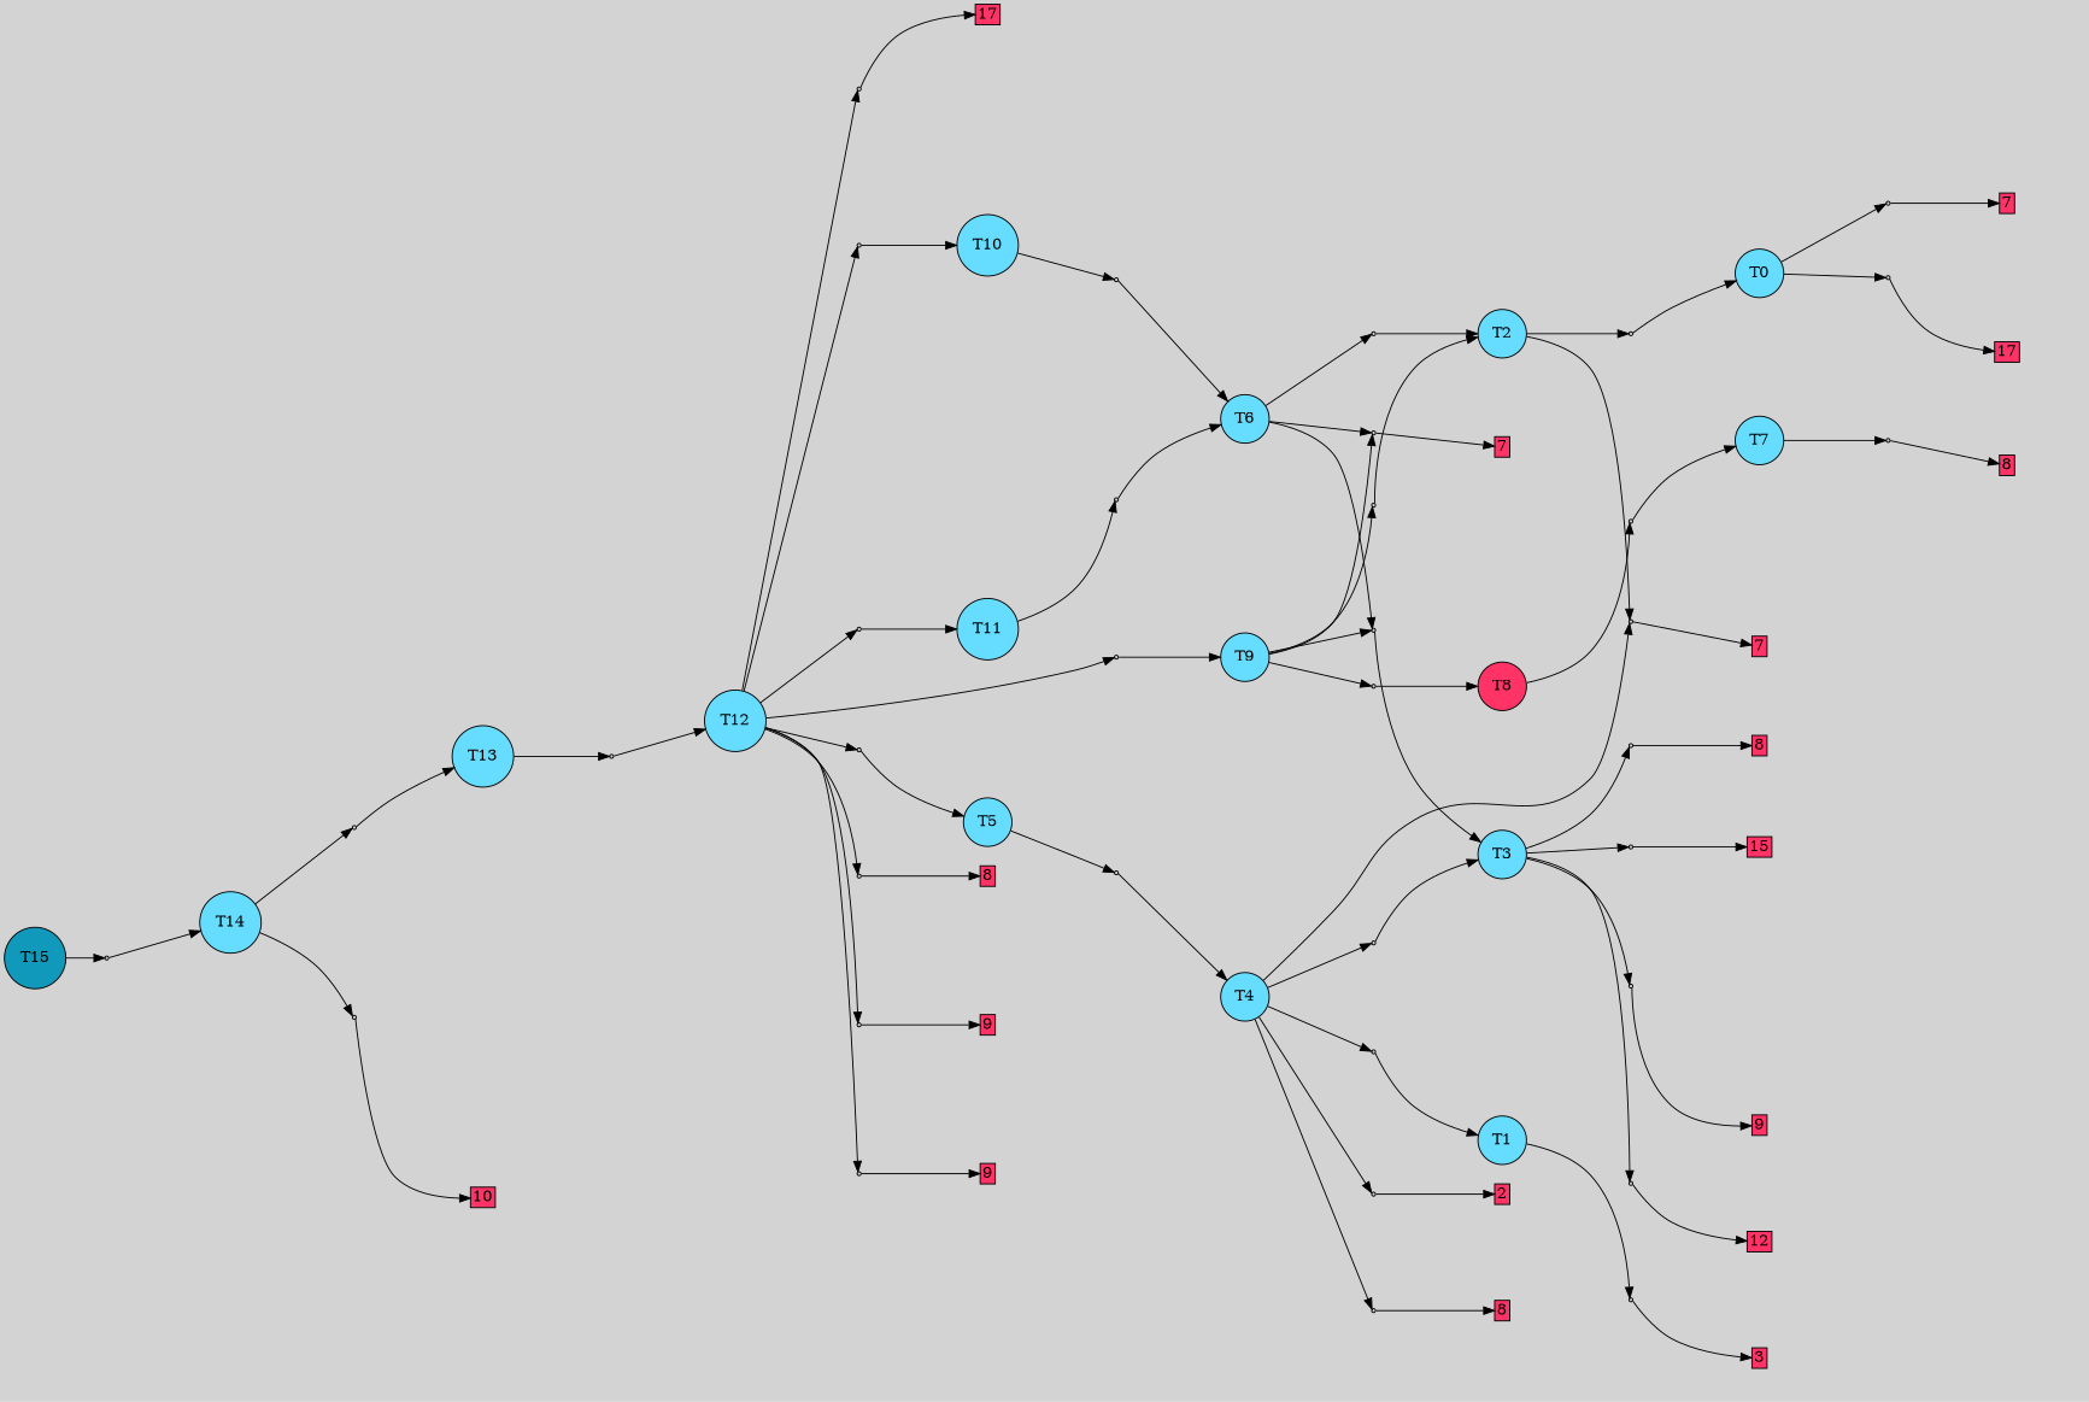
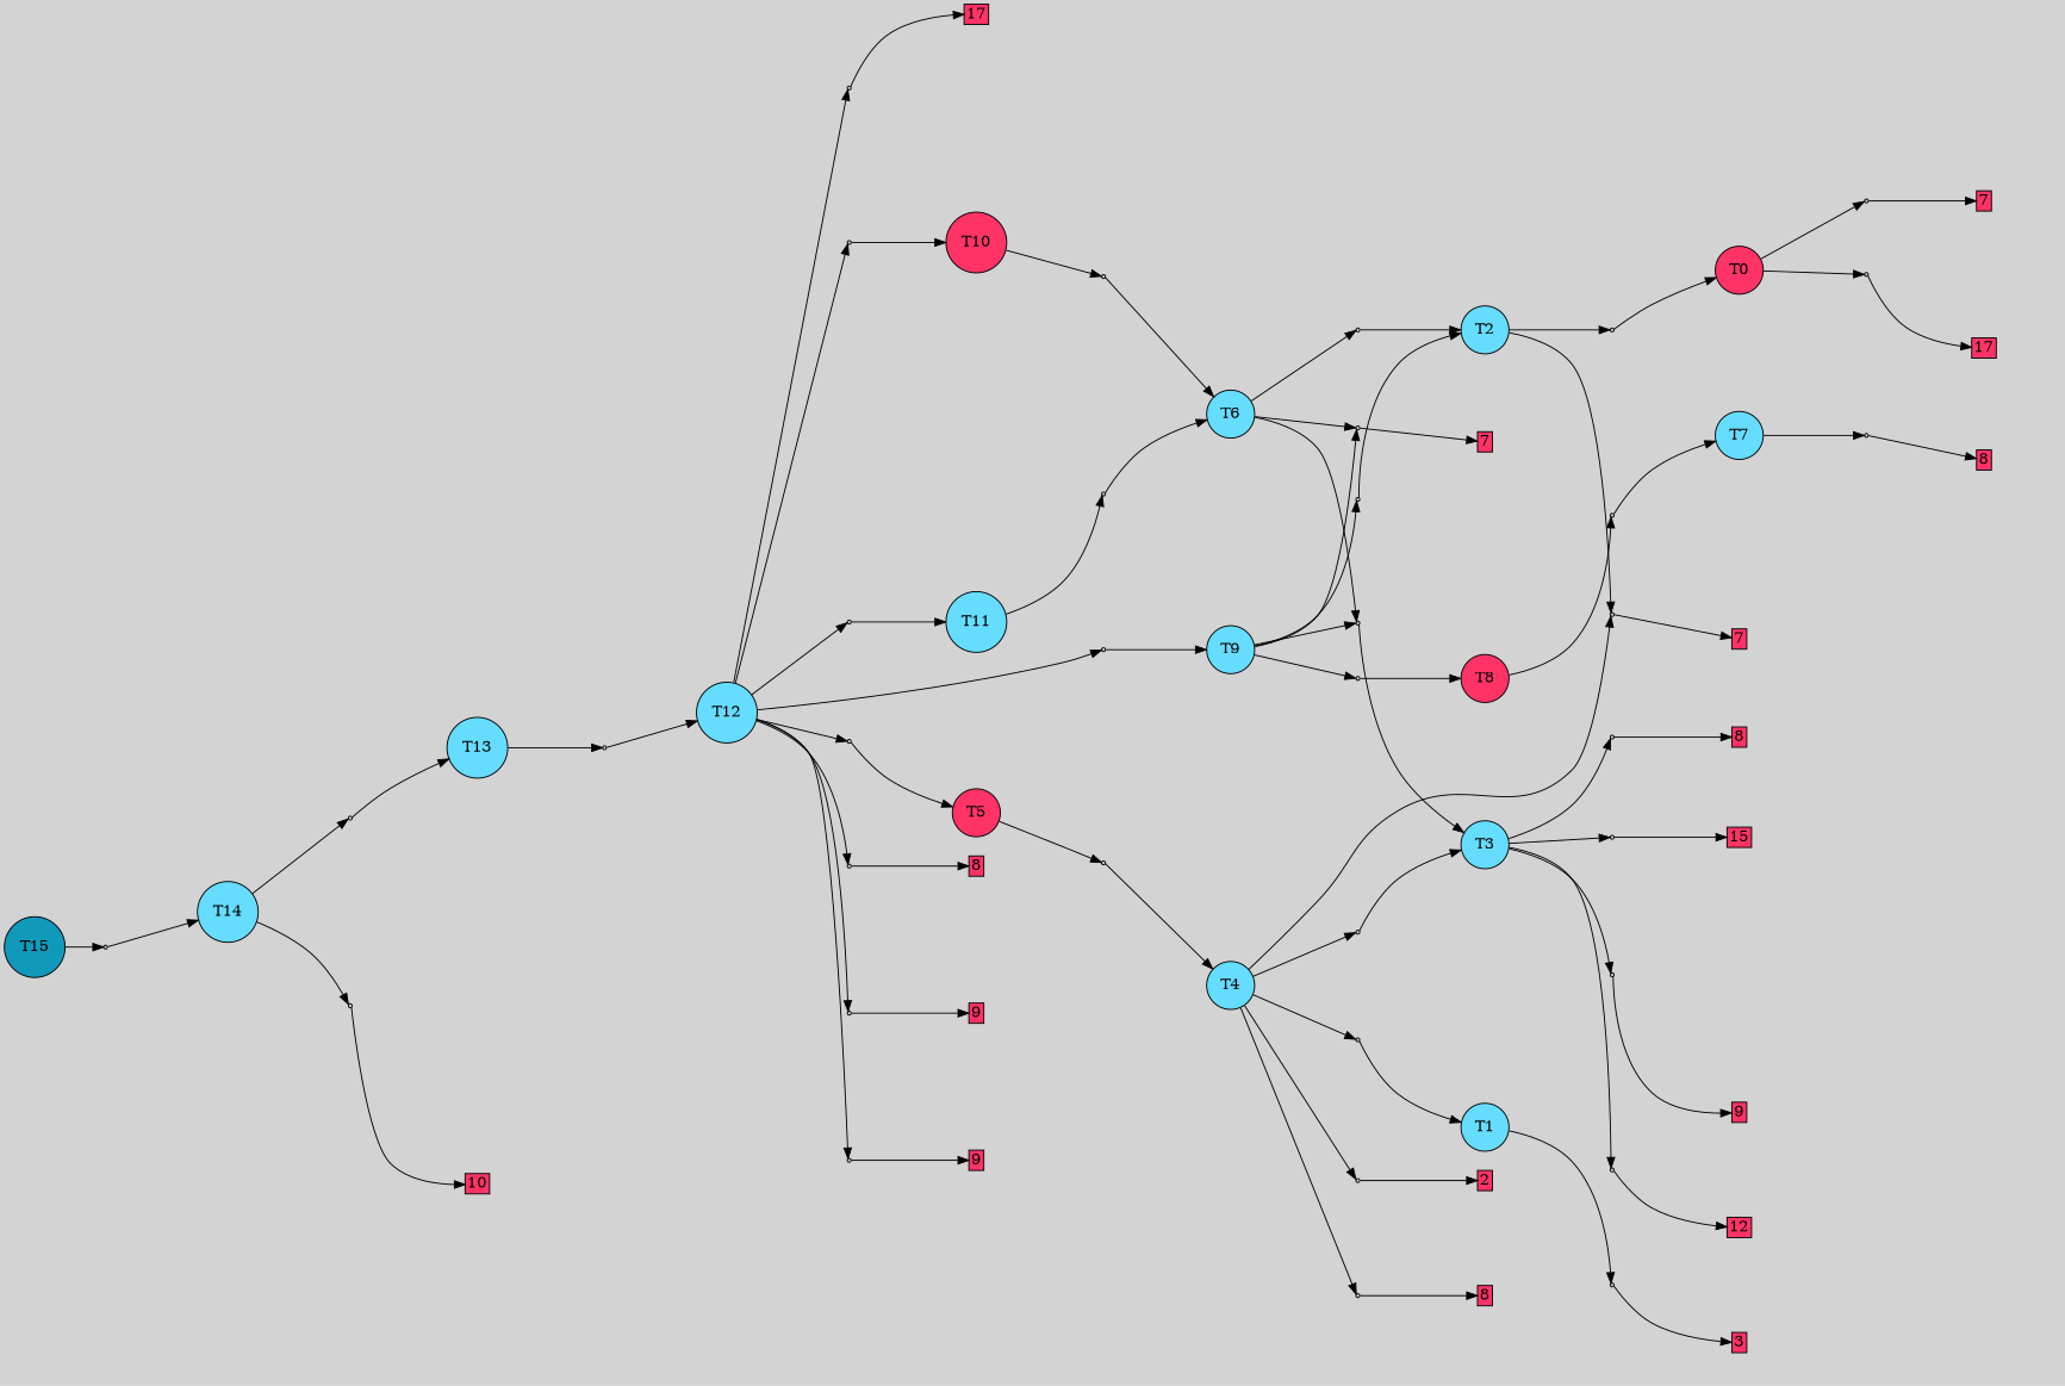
  digraph {
    bgcolor=lightgray
    rankdir=LR
    node [shape=box style=filled]
    T15 [fillcolor="#1199bb" shape=circle]
    P34 [fillcolor="#cccccc" shape=point]
-   T0 [fillcolor="#66ddff" shape=circle]
+   T0 [fillcolor="#ff3366" shape=circle]
    P0 [fillcolor="#cccccc" shape=point]
    P1 [fillcolor="#cccccc" shape=point]
    n6 [label="3|7&1|976#1|14&#92;n6|2&0|679#0|838&#92;n0|2&1|849#0|482&#92;n3|4&1|904#0|735&#92;n1|0&0|404#0|906&#92;n" style=invis]
    n7 [fillcolor="#ff3366" height=0 label=17 margin=0.03 width=0]
    n8 [label="6|2&1|567#1|727&#92;n0|0&1|500#0|122&#92;n" style=invis]
    n9 [fillcolor="#ff3366" height=0 label=7 margin=0.03 width=0]
    T1 [fillcolor="#66ddff" shape=circle]
    P2 [fillcolor="#cccccc" shape=point]
    n12 [label="5|0&1|1318#0|42&#92;n7|6&0|1192#1|1306&#92;n7|0&0|1270#1|995&#92;n" style=invis]
    n13 [fillcolor="#ff3366" height=0 label=3 margin=0.03 width=0]
    T2 [fillcolor="#66ddff" shape=circle]
    P3 [fillcolor="#cccccc" shape=point]
    P4 [fillcolor="#cccccc" shape=point]
    n17 [label="1|0&1|811#1|910&#92;n" style=invis]
    n18 [label="4|0&1|1043#1|67&#92;n" style=invis]
    n19 [fillcolor="#ff3366" height=0 label=7 margin=0.03 width=0]
    T3 [fillcolor="#66ddff" shape=circle]
    P5 [fillcolor="#cccccc" shape=point]
    P6 [fillcolor="#cccccc" shape=point]
    P7 [fillcolor="#cccccc" shape=point]
    P8 [fillcolor="#cccccc" shape=point]
    n25 [label="5|0&1|615#1|207&#92;n2|0&0|1256#1|592&#92;n" style=invis]
    n26 [fillcolor="#ff3366" height=0 label=15 margin=0.03 width=0]
    n27 [label="1|2&1|218#1|1040&#92;n5|1&0|698#1|634&#92;n5|3&1|666#0|115&#92;n2|5&0|250#0|745&#92;n3|1&1|1207#1|1272&#92;n0|0&0|265#0|739&#92;n0|1&1|993#0|640&#92;n3|7&1|1005#0|1073&#92;n2|2&0|519#0|1337&#92;n7|4&0|533#1|478&#92;n3|0&0|453#0|860&#92;n2|2&0|890#0|400&#92;n4|0&0|618#1|672&#92;n" style=invis]
    n28 [fillcolor="#ff3366" height=0 label=9 margin=0.03 width=0]
    n29 [label="7|2&0|167#0|1272&#92;n1|4&0|658#0|840&#92;n7|0&0|388#1|1080&#92;n" style=invis]
    n30 [fillcolor="#ff3366" height=0 label=12 margin=0.03 width=0]
    n31 [label="3|0&1|1162#1|275&#92;n" style=invis]
    n32 [fillcolor="#ff3366" height=0 label=8 margin=0.03 width=0]
    T4 [fillcolor="#66ddff" shape=circle]
    P9 [fillcolor="#cccccc" shape=point]
    P10 [fillcolor="#cccccc" shape=point]
    P11 [fillcolor="#cccccc" shape=point]
    P12 [fillcolor="#cccccc" shape=point]
    n38 [label="3|7&1|688#1|14&#92;n6|2&0|679#0|838&#92;n2|4&1|213#1|408&#92;n0|2&1|849#0|482&#92;n1|0&0|404#0|906&#92;n" style=invis]
    n39 [label="5|4&1|576#1|19&#92;n7|6&0|1172#1|1140&#92;n1|0&1|584#0|1142&#92;n" style=invis]
    n40 [fillcolor="#ff3366" height=0 label=2 margin=0.03 width=0]
    n41 [label="3|7&1|976#1|14&#92;n6|2&0|679#0|838&#92;n4|2&1|849#0|482&#92;n3|4&1|904#0|735&#92;n1|0&0|404#0|906&#92;n" style=invis]
    n42 [label="4|2&0|166#1|1183&#92;n0|0&1|505#0|698&#92;n3|0&0|1248#1|391&#92;n" style=invis]
    n43 [fillcolor="#ff3366" height=0 label=8 margin=0.03 width=0]
-   T5 [fillcolor="#66ddff" shape=circle]
+   T5 [fillcolor="#ff3366" shape=circle]
    P13 [fillcolor="#cccccc" shape=point]
    n46 [label="2|3&1|755#1|1173&#92;n3|1&1|992#1|1109&#92;n1|0&0|817#0|1307&#92;n" style=invis]
    T6 [fillcolor="#66ddff" shape=circle]
    P14 [fillcolor="#cccccc" shape=point]
    P15 [fillcolor="#cccccc" shape=point]
    P16 [fillcolor="#cccccc" shape=point]
    n51 [label="3|0&1|1162#1|788&#92;n" style=invis]
    n52 [fillcolor="#ff3366" height=0 label=7 margin=0.03 width=0]
    n53 [label="2|3&1|755#1|1173&#92;n3|1&1|158#1|110&#92;n1|0&0|817#0|1307&#92;n" style=invis]
    n54 [label="3|7&1|976#1|14&#92;n6|2&0|679#0|838&#92;n4|2&1|849#0|482&#92;n3|4&1|904#0|735&#92;n1|0&0|404#0|906&#92;n" style=invis]
    T7 [fillcolor="#66ddff" shape=circle]
    P17 [fillcolor="#cccccc" shape=point]
    n57 [label="7|0&1|109#1|867&#92;n" style=invis]
    n58 [fillcolor="#ff3366" height=0 label=8 margin=0.03 width=0]
    T8 [fillcolor="#ff3366" shape=circle]
    P18 [fillcolor="#cccccc" shape=point]
    n61 [label="2|6&0|872#1|1234&#92;n0|0&0|333#0|1326&#92;n6|2&0|360#1|1095&#92;n0|0&1|1084#0|698&#92;n" style=invis]
    T9 [fillcolor="#66ddff" shape=circle]
    P19 [fillcolor="#cccccc" shape=point]
    P20 [fillcolor="#cccccc" shape=point]
    n65 [label="2|3&1|755#1|1173&#92;n3|1&1|158#1|110&#92;n1|0&0|817#0|1307&#92;n" style=invis]
    n66 [label="3|0&1|1162#1|399&#92;n" style=invis]
-   T10 [fillcolor="#66ddff" shape=circle]
+   T10 [fillcolor="#ff3366" shape=circle]
    P21 [fillcolor="#cccccc" shape=point]
    n69 [label="3|3&1|1219#0|338&#92;n2|2&1|1185#0|83&#92;n7|0&0|458#1|50&#92;n" style=invis]
    T11 [fillcolor="#66ddff" shape=circle]
    P22 [fillcolor="#cccccc" shape=point]
    n72 [label="6|0&1|68#0|1122&#92;n3|7&0|624#1|712&#92;n3|2&1|264#0|639&#92;n7|0&0|458#1|50&#92;n" style=invis]
    T12 [fillcolor="#66ddff" shape=circle]
    P23 [fillcolor="#cccccc" shape=point]
    P24 [fillcolor="#cccccc" shape=point]
    P25 [fillcolor="#cccccc" shape=point]
    P26 [fillcolor="#cccccc" shape=point]
    P27 [fillcolor="#cccccc" shape=point]
    P28 [fillcolor="#cccccc" shape=point]
    P29 [fillcolor="#cccccc" shape=point]
    P30 [fillcolor="#cccccc" shape=point]
    n82 [label="7|7&1|37#1|1333&#92;n6|2&0|679#0|838&#92;n0|2&1|849#0|482&#92;n2|4&1|213#1|408&#92;n1|0&0|404#0|906&#92;n" style=invis]
    n83 [fillcolor="#ff3366" height=0 label=17 margin=0.03 width=0]
    n84 [label="6|4&1|921#0|308&#92;n2|0&0|452#1|589&#92;n" style=invis]
    n85 [label="7|7&1|37#1|1333&#92;n4|2&1|849#0|482&#92;n3|4&1|904#0|735&#92;n1|2&1|315#0|770&#92;n1|0&0|404#0|906&#92;n" style=invis]
    n86 [fillcolor="#ff3366" height=0 label=8 margin=0.03 width=0]
    n87 [label="7|2&0|807#1|662&#92;n3|1&0|738#1|1059&#92;n0|3&0|1081#1|739&#92;n4|0&0|1003#1|429&#92;n7|0&0|760#0|1028&#92;n" style=invis]
    n88 [fillcolor="#ff3366" height=0 label=9 margin=0.03 width=0]
    n89 [label="2|3&1|755#1|1173&#92;n5|1&1|944#1|963&#92;n1|0&0|817#0|1307&#92;n" style=invis]
    n90 [label="7|3&1|1061#0|548&#92;n7|3&0|19#1|281&#92;n5|2&1|584#0|644&#92;n5|7&1|26#0|355&#92;n5|7&0|903#1|722&#92;n4|4&0|463#0|26&#92;n1|4&0|939#0|172&#92;n7|7&1|760#0|980&#92;n4|1&1|1061#1|958&#92;n1|6&0|1239#0|380&#92;n3|7&1|1005#0|1073&#92;n2|2&0|519#0|1337&#92;n3|6&0|1294#1|1277&#92;n3|5&0|1294#1|1071&#92;n4|0&1|637#0|261&#92;n2|2&0|890#0|400&#92;n4|0&0|618#1|672&#92;n" style=invis]
    n91 [label="4|3&1|331#1|369&#92;n7|0&0|211#0|331&#92;n" style=invis]
    n92 [fillcolor="#ff3366" height=0 label=9 margin=0.03 width=0]
    n93 [label="2|3&1|1055#1|1220&#92;n1|1&1|259#0|931&#92;n1|0&0|817#0|1307&#92;n" style=invis]
    T13 [fillcolor="#66ddff" shape=circle]
    P31 [fillcolor="#cccccc" shape=point]
    n96 [label="6|2&0|1133#0|104&#92;n0|0&1|660#0|850&#92;n" style=invis]
    T14 [fillcolor="#66ddff" shape=circle]
    P32 [fillcolor="#cccccc" shape=point]
    P33 [fillcolor="#cccccc" shape=point]
    n100 [label="7|0&1|817#0|591&#92;n7|0&0|96#0|242&#92;n" style=invis]
    n101 [label="4|1&1|915#1|437&#92;n5|3&0|1289#1|727&#92;n3|1&0|1267#0|993&#92;n2|6&0|731#0|937&#92;n0|3&0|638#1|1296&#92;n3|1&1|517#1|126&#92;n7|2&0|701#0|418&#92;n2|4&0|1241#0|338&#92;n3|1&0|1036#0|1307&#92;n3|4&1|980#0|785&#92;n4|2&1|152#0|172&#92;n7|3&0|1226#0|479&#92;n2|3&1|387#0|163&#92;n7|4&0|979#1|1106&#92;n6|4&0|1300#0|918&#92;n0|5&0|1276#1|1337&#92;n6|4&0|1181#1|101&#92;n0|0&0|340#1|938&#92;n" style=invis]
    n102 [fillcolor="#ff3366" height=0 label=10 margin=0.03 width=0]
    n103 [label="6|2&0|1133#0|104&#92;n0|0&1|660#0|850&#92;n" style=invis]
    subgraph sub_1 {
      rank=same
      T15
    }
    T15 -> P34
    P34 -> T14
    P34 -> n103 [style=invis]
    T0 -> P0
    T0 -> P1
    P0 -> n6 [style=invis]
    P0 -> n7
    P1 -> n8 [style=invis]
    P1 -> n9
    T1 -> P2
    P2 -> n12 [style=invis]
    P2 -> n13
    T2 -> P3
    T2 -> P4
    P3 -> T0
    P3 -> n17 [style=invis]
    P4 -> n18 [style=invis]
    P4 -> n19
    T3 -> P5
    T3 -> P6
    T3 -> P7
    T3 -> P8
    P5 -> n25 [style=invis]
    P5 -> n26
    P6 -> n27 [style=invis]
    P6 -> n28
    P7 -> n29 [style=invis]
    P7 -> n30
    P8 -> n31 [style=invis]
    P8 -> n32
    T4 -> P4
    T4 -> P9
    T4 -> P10
    T4 -> P11
    T4 -> P12
    P9 -> T1
    P9 -> n38 [style=invis]
    P10 -> n39 [style=invis]
    P10 -> n40
    P11 -> T3
    P11 -> n41 [style=invis]
    P12 -> n42 [style=invis]
    P12 -> n43
    T5 -> P13
    P13 -> T4
    P13 -> n46 [style=invis]
    T6 -> P14
    T6 -> P15
    T6 -> P16
    P14 -> n51 [style=invis]
    P14 -> n52
    P15 -> T2
    P15 -> n53 [style=invis]
    P16 -> T3
    P16 -> n54 [style=invis]
    T7 -> P17
    P17 -> n57 [style=invis]
    P17 -> n58
    T8 -> P18
    P18 -> T7
    P18 -> n61 [style=invis]
    T9 -> P14
    T9 -> P16
    T9 -> P19
    T9 -> P20
    P19 -> T2
    P19 -> n65 [style=invis]
    P20 -> T8
    P20 -> n66 [style=invis]
    T10 -> P21
    P21 -> T6
    P21 -> n69 [style=invis]
    T11 -> P22
    P22 -> T6
    P22 -> n72 [style=invis]
    T12 -> P23
    T12 -> P24
    T12 -> P25
    T12 -> P26
    T12 -> P27
    T12 -> P28
    T12 -> P29
    T12 -> P30
    P23 -> n82 [style=invis]
    P23 -> n83
    P24 -> T10
    P24 -> n84 [style=invis]
    P25 -> n85 [style=invis]
    P25 -> n86
    P26 -> n87 [style=invis]
    P26 -> n88
    P27 -> T5
    P27 -> n89 [style=invis]
    P28 -> T11
    P28 -> n90 [style=invis]
    P29 -> n91 [style=invis]
    P29 -> n92
    P30 -> T9
    P30 -> n93 [style=invis]
    T13 -> P31
    P31 -> T12
    P31 -> n96 [style=invis]
    T14 -> P32
    T14 -> P33
    P32 -> T13
    P32 -> n100 [style=invis]
    P33 -> n101 [style=invis]
    P33 -> n102
  }
